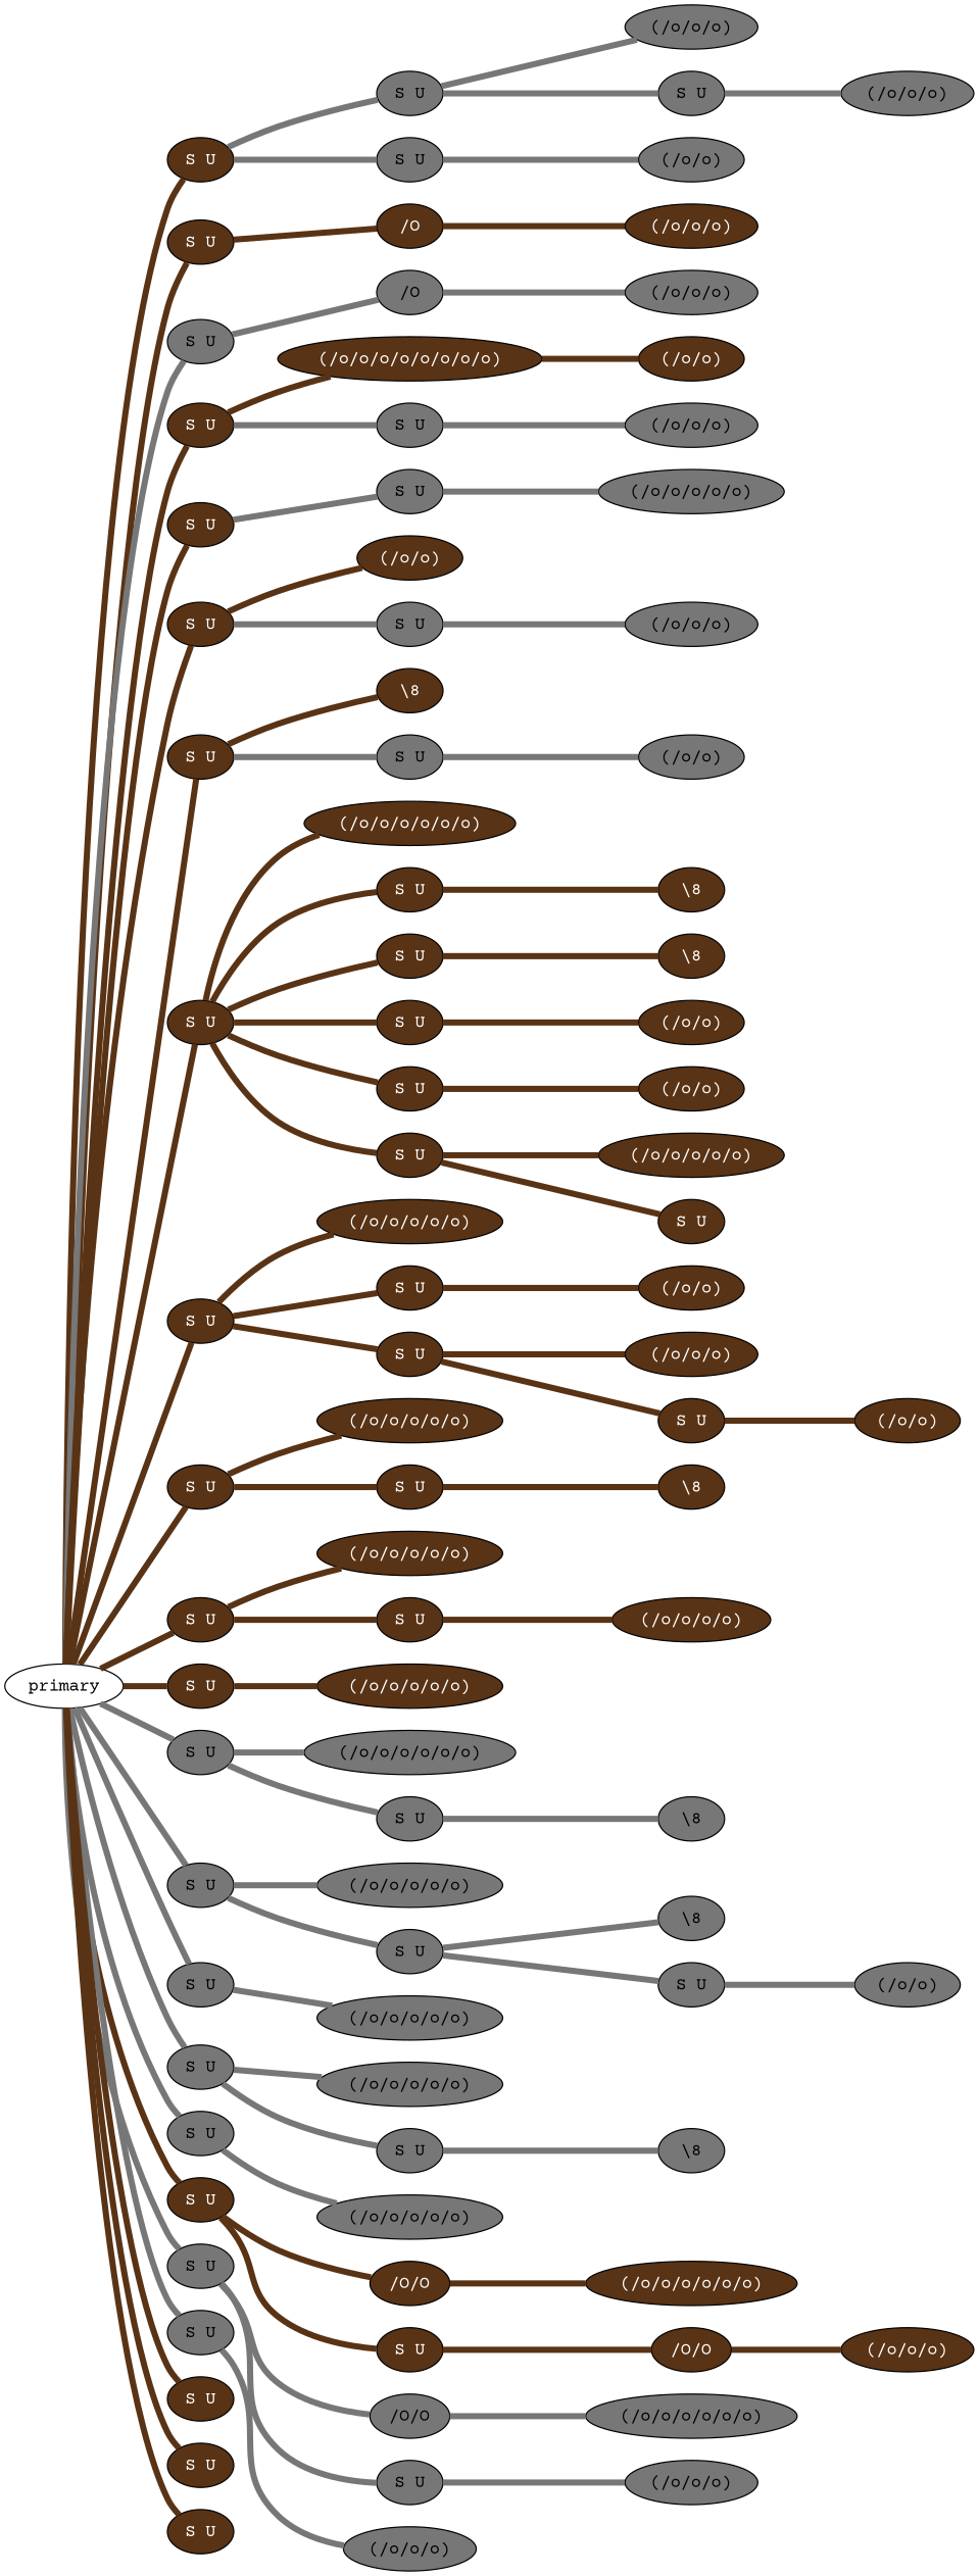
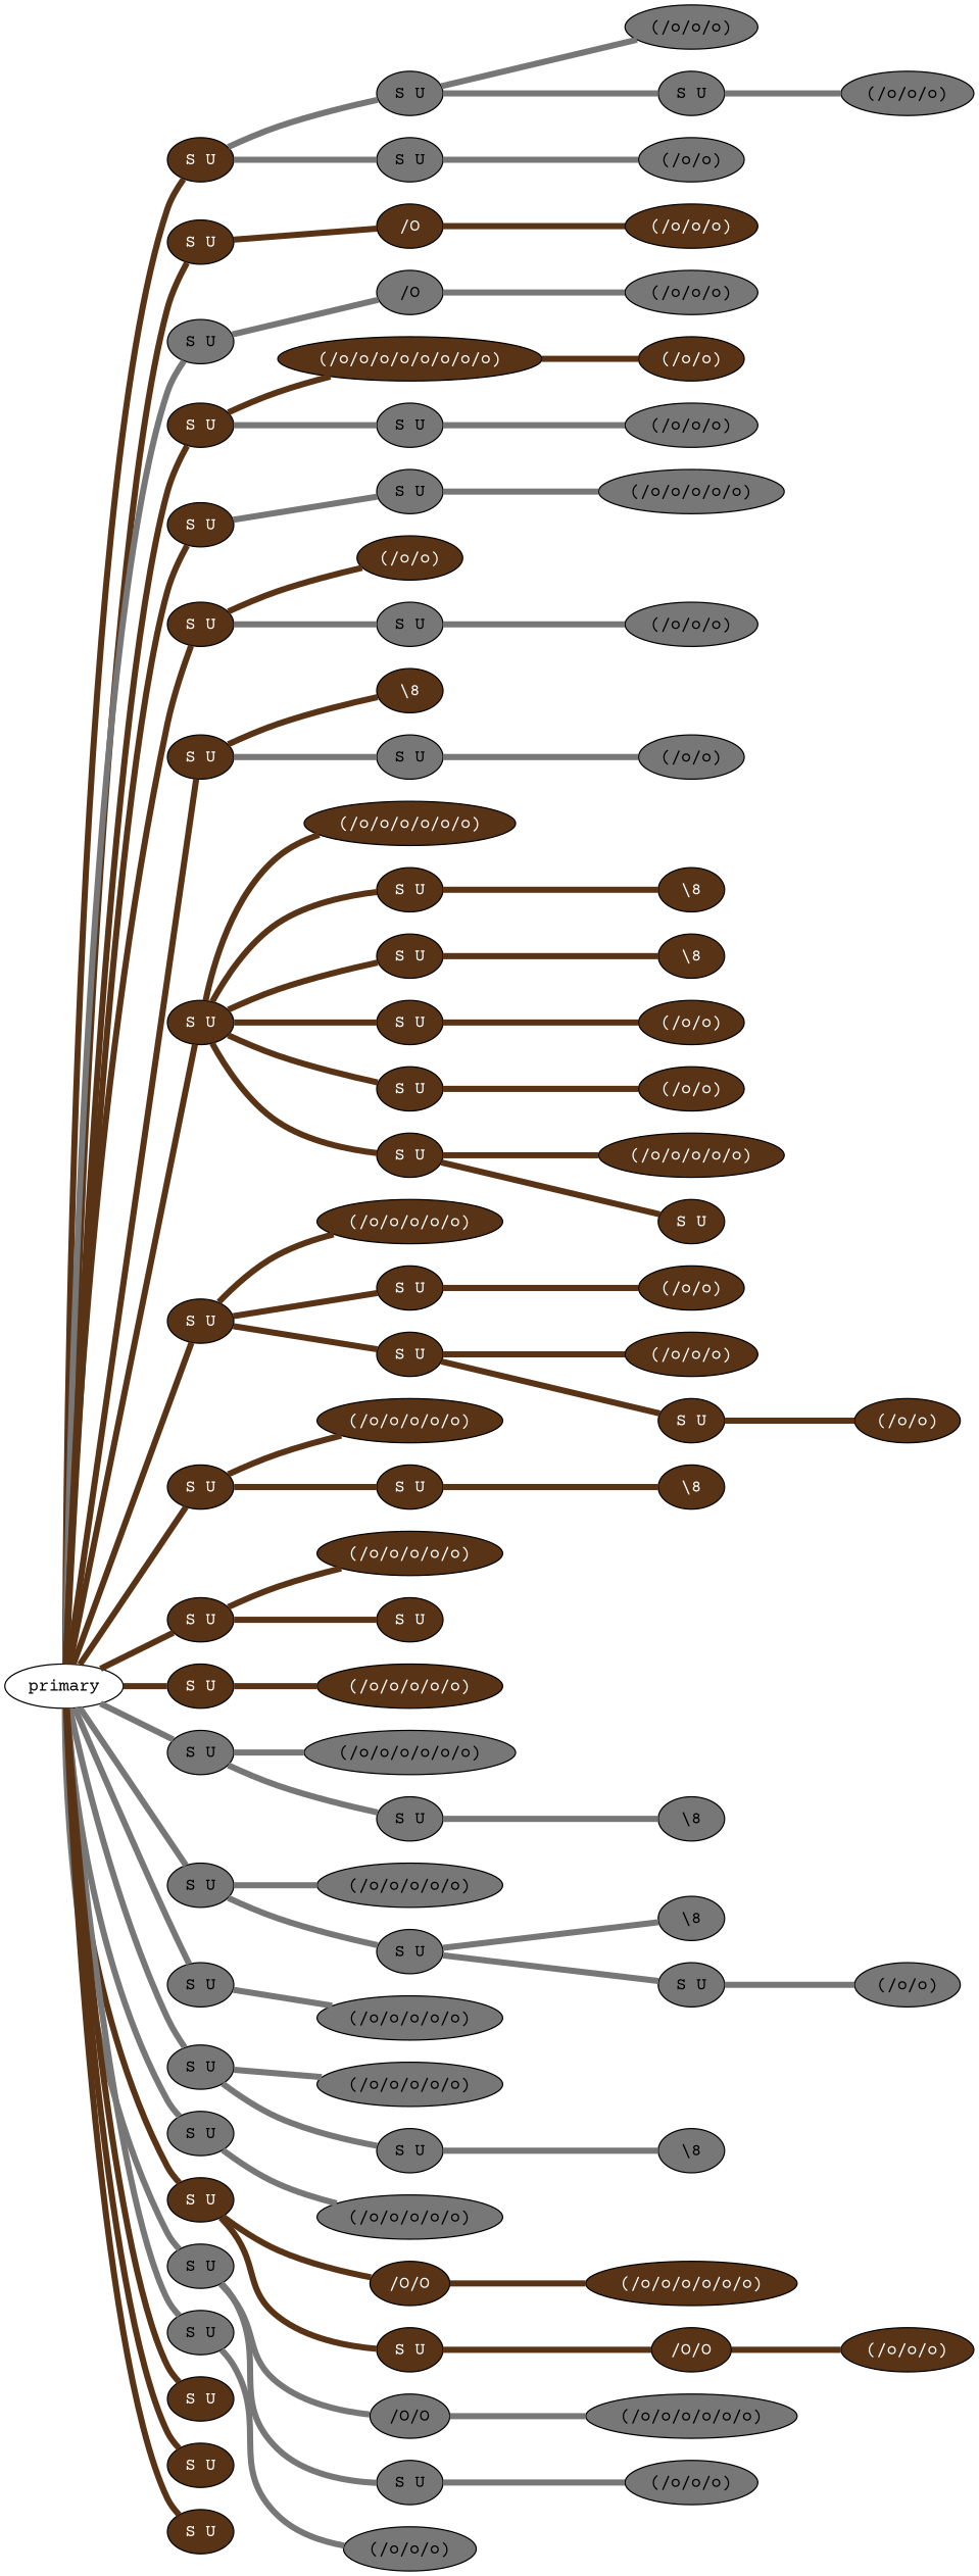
  graph {
    fontname="Courier Prime"
    rankdir=LR
    node [fillcolor="#593315" fontcolor="#ffffff" fontname="Courier Prime" qtype=pendant_node style=filled]
    edge [color="#593315" fontname="Courier Prime" penwidth=5 qtype=pendant_link]
    n1 [label="S U" pendant_attach=U pendant_colors="#593315" pendant_length=20.0 pendant_ply=S]
    n2 [fillcolor="#777777" fontcolor="#000000" label="S U" pendant_attach=U pendant_colors="#777777" pendant_length=51.0 pendant_ply=S]
    n3 [fillcolor="#777777" fontcolor="#000000" label="S U" pendant_attach=U pendant_colors="#777777" pendant_length=25.0 pendant_ply=S]
    n4 [fillcolor="#777777" fontcolor="#000000" knot_position=17.0 knot_spin=S knot_type=L knot_value=3 label="(/o/o/o)" qtype=knot_node]
    n5 [fillcolor="#777777" fontcolor="#000000" label="S U" pendant_attach=U pendant_colors="#777777" pendant_length=39.5 pendant_ply=S]
    n6 [fillcolor="#777777" fontcolor="#000000" knot_position=13.5 knot_spin=S knot_type=L knot_value=2 label="(/o/o)" qtype=knot_node]
    primary [fillcolor="" fontcolor="" qtype="" style=""]
    n8 [label="S U" pendant_attach=U pendant_colors="#593315" pendant_length=51.0 pendant_ply=S]
    n9 [fillcolor="#777777" fontcolor="#000000" label="S U" pendant_attach=U pendant_colors="#777777" pendant_length=50.5 pendant_ply=S]
    n10 [label="S U" pendant_attach=U pendant_colors="#593315" pendant_length=41.5 pendant_ply=S]
    n11 [label="S U" pendant_attach=U pendant_colors="#593315" pendant_length=8.0 pendant_ply=S]
    n12 [label="S U" pendant_attach=U pendant_colors="#593315" pendant_length=46.5 pendant_ply=S]
    n13 [label="S U" pendant_attach=U pendant_colors="#593315" pendant_length=46.5 pendant_ply=S]
    n14 [label="S U" pendant_attach=U pendant_colors="#593315" pendant_length=42.0 pendant_ply=S]
    n15 [label="S U" pendant_attach=U pendant_colors="#593315" pendant_length=41.0 pendant_ply=S]
    n16 [label="S U" pendant_attach=U pendant_colors="#593315" pendant_length=42.5 pendant_ply=S]
    n17 [label="S U" pendant_attach=U pendant_colors="#593315" pendant_length=45.0 pendant_ply=S]
    n18 [label="S U" pendant_attach=U pendant_colors="#593315" pendant_length=45.5 pendant_ply=S]
    n19 [fillcolor="#777777" fontcolor="#000000" label="S U" pendant_attach=U pendant_colors="#777777" pendant_length=43.5 pendant_ply=S]
    n20 [fillcolor="#777777" fontcolor="#000000" label="S U" pendant_attach=U pendant_colors="#777777" pendant_length=45.0 pendant_ply=S]
    n21 [fillcolor="#777777" fontcolor="#000000" label="S U" pendant_attach=U pendant_colors="#777777" pendant_length=46.5 pendant_ply=S]
    n22 [fillcolor="#777777" fontcolor="#000000" label="S U" pendant_attach=U pendant_colors="#777777" pendant_length=45.0 pendant_ply=S]
    n23 [fillcolor="#777777" fontcolor="#000000" label="S U" pendant_attach=U pendant_colors="#777777" pendant_length=44.5 pendant_ply=S]
    n24 [label="S U" pendant_attach=U pendant_colors="#593315" pendant_length=46.0 pendant_ply=S]
    n25 [fillcolor="#777777" fontcolor="#000000" label="S U" pendant_attach=U pendant_colors="#777777" pendant_length=40.0 pendant_ply=S]
    n26 [fillcolor="#777777" fontcolor="#000000" label="S U" pendant_attach=U pendant_colors="#777777" pendant_length=45.0 pendant_ply=S]
    n27 [label="S U" pendant_attach=U pendant_colors="#593315" pendant_length=58.5 pendant_ply=S]
    n28 [label="S U" pendant_attach=U pendant_colors="#593315" pendant_length=56.0 pendant_ply=S]
    n29 [label="S U" pendant_attach=U pendant_colors="#593315" pendant_length=54.5 pendant_ply=S]
    n30 [knot_position=7.0 knot_spin=S knot_type=S knot_value=1 label="/O" qtype=knot_node]
    n31 [fillcolor="#777777" fontcolor="#000000" knot_position=7.0 knot_spin=S knot_type=S knot_value=1 label="/O" qtype=knot_node]
    n32 [knot_position=20.5 knot_spin=S knot_type=L knot_value=8 label="(/o/o/o/o/o/o/o/o)" qtype=knot_node]
    n33 [fillcolor="#777777" fontcolor="#000000" label="S U" pendant_attach=U pendant_colors="#777777" pendant_length=52.0 pendant_ply=S]
    n34 [fillcolor="#777777" fontcolor="#000000" label="S U" pendant_attach=U pendant_colors="#777777" pendant_length=44.5 pendant_ply=S]
    n35 [knot_position=19.0 knot_spin=S knot_type=L knot_value=2 label="(/o/o)" qtype=knot_node]
    n36 [fillcolor="#777777" fontcolor="#000000" label="S U" pendant_attach=U pendant_colors="#777777" pendant_length=57.0 pendant_ply=S]
    n37 [knot_position=19.0 knot_spin=Z knot_type=E knot_value=1 label="\\8" qtype=knot_node]
    n38 [fillcolor="#777777" fontcolor="#000000" label="S U" pendant_attach=U pendant_colors="#777777" pendant_length=43.0 pendant_ply=S]
    n39 [knot_position=20.5 knot_spin=S knot_type=L knot_value=6 label="(/o/o/o/o/o/o)" qtype=knot_node]
    n40 [label="S U" pendant_attach=U pendant_colors="#593315" pendant_length=48.0 pendant_ply=S]
    n41 [label="S U" pendant_attach=U pendant_colors="#593315" pendant_length=48.0 pendant_ply=S]
    n42 [label="S U" pendant_attach=U pendant_colors="#593315" pendant_length=45.5 pendant_ply=S]
    n43 [label="S U" pendant_attach=U pendant_colors="#593315" pendant_length=47.0 pendant_ply=S]
    n44 [label="S U" pendant_attach=U pendant_colors="#593315" pendant_length=50.5 pendant_ply=S]
    n45 [knot_position=19.0 knot_spin=S knot_type=L knot_value=5 label="(/o/o/o/o/o)" qtype=knot_node]
    n46 [label="S U" pendant_attach=U pendant_colors="#593315" pendant_length=47.5 pendant_ply=S]
    n47 [label="S U" pendant_attach=U pendant_colors="#593315" pendant_length=48.5 pendant_ply=S]
    n48 [knot_position=19.5 knot_spin=S knot_type=L knot_value=5 label="(/o/o/o/o/o)" qtype=knot_node]
    n49 [label="S U" pendant_attach=U pendant_colors="#593315" pendant_length=42.0 pendant_ply=S]
    n50 [knot_position=15.5 knot_spin=S knot_type=L knot_value=5 label="(/o/o/o/o/o)" qtype=knot_node]
    n51 [label="S U" pendant_attach=U pendant_colors="#593315" pendant_length=41.5 pendant_ply=S]
    n52 [knot_position=17.0 knot_spin=S knot_type=L knot_value=5 label="(/o/o/o/o/o)" qtype=knot_node]
    n53 [fillcolor="#777777" fontcolor="#000000" knot_position=19.0 knot_spin=S knot_type=L knot_value=6 label="(/o/o/o/o/o/o)" qtype=knot_node]
    n54 [fillcolor="#777777" fontcolor="#000000" label="S U" pendant_attach=U pendant_colors="#777777" pendant_length=46.5 pendant_ply=S]
    n55 [fillcolor="#777777" fontcolor="#000000" knot_position=18.5 knot_spin=S knot_type=L knot_value=5 label="(/o/o/o/o/o)" qtype=knot_node]
    n56 [fillcolor="#777777" fontcolor="#000000" label="S U" pendant_attach=U pendant_colors="#777777" pendant_length=47.5 pendant_ply=S]
    n57 [fillcolor="#777777" fontcolor="#000000" knot_position=17.0 knot_spin=S knot_type=L knot_value=5 label="(/o/o/o/o/o)" qtype=knot_node]
    n58 [fillcolor="#777777" fontcolor="#000000" knot_position=16.5 knot_spin=S knot_type=L knot_value=5 label="(/o/o/o/o/o)" qtype=knot_node]
    n59 [fillcolor="#777777" fontcolor="#000000" label="S U" pendant_attach=U pendant_colors="#777777" pendant_length=46.5 pendant_ply=S]
    n60 [fillcolor="#777777" fontcolor="#000000" knot_position=15.0 knot_spin=S knot_type=L knot_value=5 label="(/o/o/o/o/o)" qtype=knot_node]
    n61 [knot_position=5.5 knot_spin=S knot_type=S knot_value=2 label="/O/O" qtype=knot_node]
    n62 [label="S U" pendant_attach=U pendant_colors="#593315" pendant_length=40.5 pendant_ply=S]
    n63 [fillcolor="#777777" fontcolor="#000000" knot_position=5.0 knot_spin=S knot_type=S knot_value=2 label="/O/O" qtype=knot_node]
    n64 [fillcolor="#777777" fontcolor="#000000" label="S U" pendant_attach=U pendant_colors="#777777" pendant_length=45.5 pendant_ply=S]
    n65 [fillcolor="#777777" fontcolor="#000000" knot_position=14.5 knot_spin=S knot_type=L knot_value=3 label="(/o/o/o)" qtype=knot_node]
    n66 [fillcolor="#777777" fontcolor="#000000" knot_position=15.0 knot_spin=S knot_type=L knot_value=3 label="(/o/o/o)" qtype=knot_node]
    n67 [knot_position=19.0 knot_spin=S knot_type=L knot_value=3 label="(/o/o/o)" qtype=knot_node]
    n68 [fillcolor="#777777" fontcolor="#000000" knot_position=17.5 knot_spin=S knot_type=L knot_value=3 label="(/o/o/o)" qtype=knot_node]
    n69 [knot_position=31.0 knot_spin=S knot_type=L knot_value=2 label="(/o/o)" qtype=knot_node]
    n70 [fillcolor="#777777" fontcolor="#000000" knot_position=19.0 knot_spin=S knot_type=L knot_value=3 label="(/o/o/o)" qtype=knot_node]
    n71 [fillcolor="#777777" fontcolor="#000000" knot_position=18.0 knot_spin=S knot_type=L knot_value=5 label="(/o/o/o/o/o)" qtype=knot_node]
    n72 [fillcolor="#777777" fontcolor="#000000" knot_position=17.5 knot_spin=S knot_type=L knot_value=3 label="(/o/o/o)" qtype=knot_node]
    n73 [fillcolor="#777777" fontcolor="#000000" knot_position=15.5 knot_spin=S knot_type=L knot_value=2 label="(/o/o)" qtype=knot_node]
    n74 [knot_position=16.0 knot_spin=Z knot_type=E knot_value=1 label="\\8" qtype=knot_node]
    n75 [knot_position=16.5 knot_spin=Z knot_type=E knot_value=1 label="\\8" qtype=knot_node]
    n76 [knot_position=16.0 knot_spin=S knot_type=L knot_value=2 label="(/o/o)" qtype=knot_node]
    n77 [knot_position=16.0 knot_spin=S knot_type=L knot_value=2 label="(/o/o)" qtype=knot_node]
    n78 [knot_position=16.0 knot_spin=S knot_type=L knot_value=5 label="(/o/o/o/o/o)" qtype=knot_node]
    n79 [label="S U" pendant_attach=U pendant_colors="#593315" pendant_length=45.0 pendant_ply=S]
    n80 [knot_position=17.0 knot_spin=S knot_type=L knot_value=2 label="(/o/o)" qtype=knot_node]
    n81 [knot_position=16.0 knot_spin=S knot_type=L knot_value=3 label="(/o/o/o)" qtype=knot_node]
    n82 [label="S U" pendant_attach=U pendant_colors="#593315" pendant_length=42.5 pendant_ply=S]
    n83 [knot_position=15.0 knot_spin=S knot_type=L knot_value=2 label="(/o/o)" qtype=knot_node]
    n84 [knot_position=15.5 knot_spin=Z knot_type=E knot_value=1 label="\\8" qtype=knot_node]
-   n85 [knot_position=13.5 knot_spin=S knot_type=L knot_value=4 label="(/o/o/o/o)" qtype=knot_node]
    n86 [fillcolor="#777777" fontcolor="#000000" knot_position=16.5 knot_spin=Z knot_type=E knot_value=1 label="\\8" qtype=knot_node]
    n87 [fillcolor="#777777" fontcolor="#000000" knot_position=17.5 knot_spin=Z knot_type=E knot_value=1 label="\\8" qtype=knot_node]
    n88 [fillcolor="#777777" fontcolor="#000000" label="S U" pendant_attach=U pendant_colors="#777777" pendant_length=50.5 pendant_ply=S]
    n89 [fillcolor="#777777" fontcolor="#000000" knot_position=16.0 knot_spin=S knot_type=L knot_value=2 label="(/o/o)" qtype=knot_node]
    n90 [fillcolor="#777777" fontcolor="#000000" knot_position=14.5 knot_spin=Z knot_type=E knot_value=1 label="\\8" qtype=knot_node]
    n91 [knot_position=18.0 knot_spin=S knot_type=L knot_value=6 label="(/o/o/o/o/o/o)" qtype=knot_node]
    n92 [knot_position=3.5 knot_spin=S knot_type=S knot_value=2 label="/O/O" qtype=knot_node]
    n93 [knot_position=16.0 knot_spin=S knot_type=L knot_value=3 label="(/o/o/o)" qtype=knot_node]
    n94 [fillcolor="#777777" fontcolor="#000000" knot_position=16.5 knot_spin=S knot_type=L knot_value=6 label="(/o/o/o/o/o/o)" qtype=knot_node]
    n95 [fillcolor="#777777" fontcolor="#000000" knot_position=14.5 knot_spin=S knot_type=L knot_value=3 label="(/o/o/o)" qtype=knot_node]
    n1 -- n2 [color="#777777"]
    n1 -- n3 [color="#777777"]
    n2 -- n4 [color="#777777" qtype=knot_link]
    n2 -- n5 [color="#777777"]
    n3 -- n6 [color="#777777" qtype=knot_link]
    n5 -- n66 [color="#777777" qtype=knot_link]
    primary -- n1
    primary -- n8
    primary -- n9 [color="#777777"]
    primary -- n10
    primary -- n11
    primary -- n12
    primary -- n13
    primary -- n14
    primary -- n15
    primary -- n16
    primary -- n17
    primary -- n18
    primary -- n19 [color="#777777"]
    primary -- n20 [color="#777777"]
    primary -- n21 [color="#777777"]
    primary -- n22 [color="#777777"]
    primary -- n23 [color="#777777"]
    primary -- n24
    primary -- n25 [color="#777777"]
    primary -- n26 [color="#777777"]
    primary -- n27
    primary -- n28
    primary -- n29
    n8 -- n30 [qtype=knot_link]
    n9 -- n31 [color="#777777" qtype=knot_link]
    n10 -- n32 [qtype=knot_link]
    n10 -- n33 [color="#777777"]
    n11 -- n34 [color="#777777"]
    n12 -- n35 [qtype=knot_link]
    n12 -- n36 [color="#777777"]
    n13 -- n37 [qtype=knot_link]
    n13 -- n38 [color="#777777"]
    n14 -- n39 [qtype=knot_link]
    n14 -- n40
    n14 -- n41
    n14 -- n42
    n14 -- n43
    n14 -- n44
    n15 -- n45 [qtype=knot_link]
    n15 -- n46
    n15 -- n47
    n16 -- n48 [qtype=knot_link]
    n16 -- n49
    n17 -- n50 [qtype=knot_link]
    n17 -- n51
    n18 -- n52 [qtype=knot_link]
    n19 -- n53 [color="#777777" qtype=knot_link]
    n19 -- n54 [color="#777777"]
    n20 -- n55 [color="#777777" qtype=knot_link]
    n20 -- n56 [color="#777777"]
    n21 -- n57 [color="#777777" qtype=knot_link]
    n22 -- n58 [color="#777777" qtype=knot_link]
    n22 -- n59 [color="#777777"]
    n23 -- n60 [color="#777777" qtype=knot_link]
    n24 -- n61 [qtype=knot_link]
    n24 -- n62
    n25 -- n63 [color="#777777" qtype=knot_link]
    n25 -- n64 [color="#777777"]
    n26 -- n65 [color="#777777" qtype=knot_link]
    n30 -- n67 [qtype=knot_link]
    n31 -- n68 [color="#777777" qtype=knot_link]
    n32 -- n69 [qtype=knot_link]
    n33 -- n70 [color="#777777" qtype=knot_link]
    n34 -- n71 [color="#777777" qtype=knot_link]
    n36 -- n72 [color="#777777" qtype=knot_link]
    n38 -- n73 [color="#777777" qtype=knot_link]
    n40 -- n74 [qtype=knot_link]
    n41 -- n75 [qtype=knot_link]
    n42 -- n76 [qtype=knot_link]
    n43 -- n77 [qtype=knot_link]
    n44 -- n78 [qtype=knot_link]
    n44 -- n79
    n46 -- n80 [qtype=knot_link]
    n47 -- n81 [qtype=knot_link]
    n47 -- n82
    n49 -- n84 [qtype=knot_link]
-   n51 -- n85 [qtype=knot_link]
    n54 -- n86 [color="#777777" qtype=knot_link]
    n56 -- n87 [color="#777777" qtype=knot_link]
    n56 -- n88 [color="#777777"]
    n59 -- n90 [color="#777777" qtype=knot_link]
    n61 -- n91 [qtype=knot_link]
    n62 -- n92 [qtype=knot_link]
    n63 -- n94 [color="#777777" qtype=knot_link]
    n64 -- n95 [color="#777777" qtype=knot_link]
    n82 -- n83 [qtype=knot_link]
    n88 -- n89 [color="#777777" qtype=knot_link]
    n92 -- n93 [qtype=knot_link]
  }
